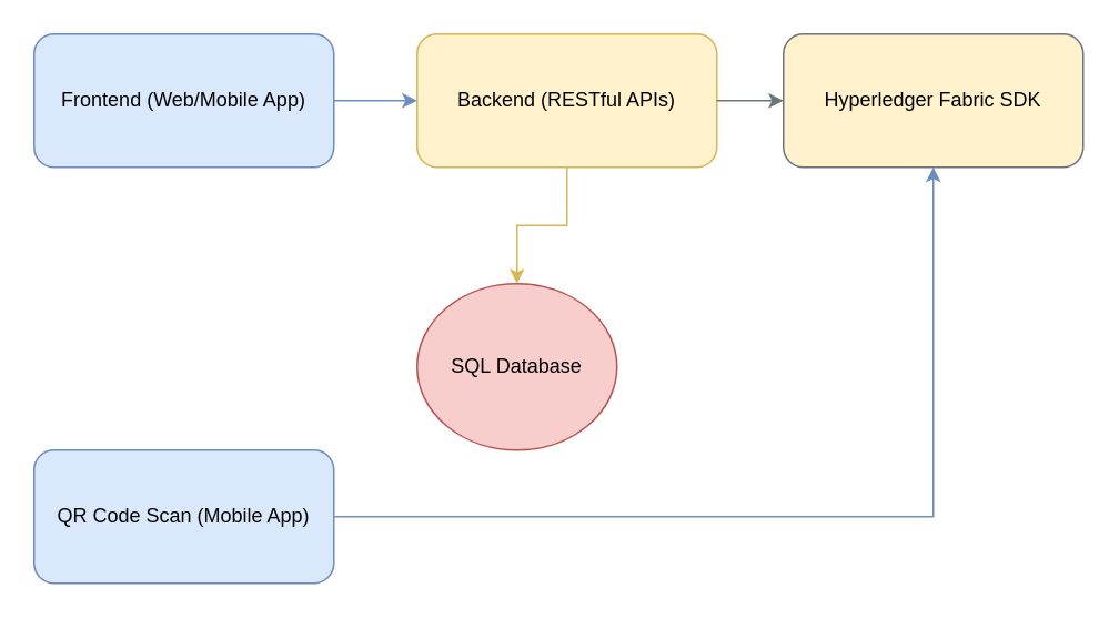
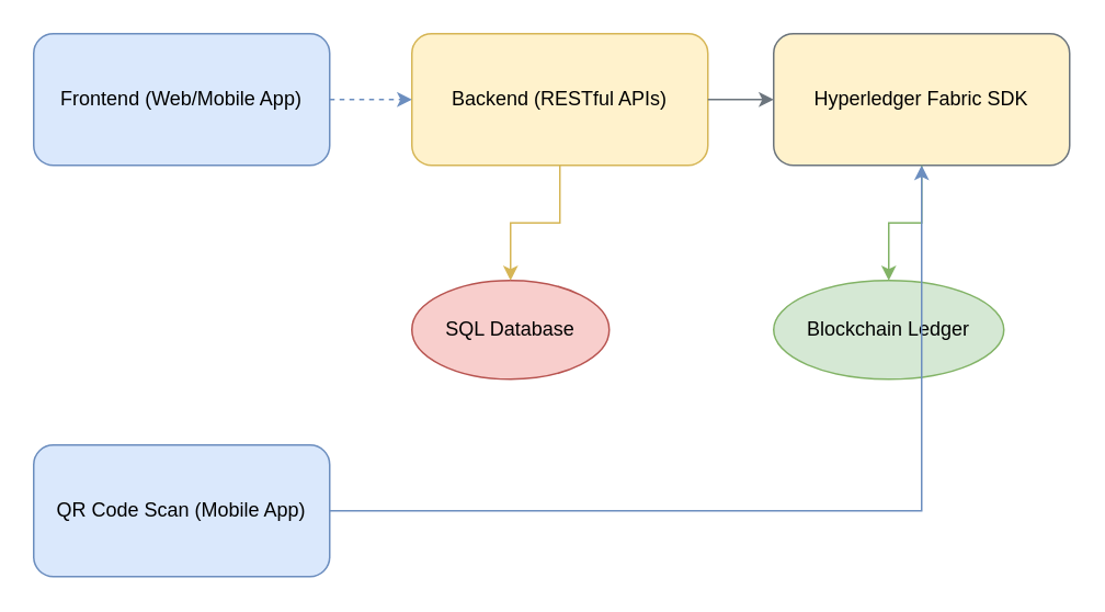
  <mxCell id="0" />
  <mxCell id="1" parent="0" />
  <mxCell id="2" value="Frontend (Web/Mobile App)" style="rounded=1;whiteSpace=wrap;html=1;fillColor=#dae8fc;strokeColor=#6c8ebf;" vertex="1" parent="1"><mxGeometry x="20" y="20" width="180" height="80" as="geometry" /></mxCell>
  <mxCell id="3" value="Backend (RESTful APIs)" style="rounded=1;whiteSpace=wrap;html=1;fillColor=#fff2cc;strokeColor=#d6b656;" vertex="1" parent="1"><mxGeometry x="250" y="20" width="180" height="80" as="geometry" /></mxCell>
- <mxCell id="4" value="SQL Database" style="ellipse;whiteSpace=wrap;html=1;fillColor=#f8cecc;strokeColor=#b85450;" vertex="1" parent="1"><mxGeometry x="250" y="170" width="120" height="100" as="geometry" /></mxCell>
+ <mxCell id="4" value="SQL Database" style="ellipse;whiteSpace=wrap;html=1;fillColor=#f8cecc;strokeColor=#b85450;" vertex="1" parent="1"><mxGeometry x="250" y="170" width="120" height="60" as="geometry" /></mxCell>
  <mxCell id="5" value="Hyperledger Fabric SDK" style="rounded=1;whiteSpace=wrap;html=1;fillColor=#fff2cc;strokeColor=#6c757d;" vertex="1" parent="1"><mxGeometry x="470" y="20" width="180" height="80" as="geometry" /></mxCell>
+ <mxCell id="6" value="Blockchain Ledger" style="ellipse;whiteSpace=wrap;html=1;fillColor=#d5e8d4;strokeColor=#82b366;" vertex="1" parent="1"><mxGeometry x="470" y="170" width="140" height="60" as="geometry" /></mxCell>
  <mxCell id="7" value="QR Code Scan (Mobile App)" style="rounded=1;whiteSpace=wrap;html=1;fillColor=#dae8fc;strokeColor=#6c8ebf;" vertex="1" parent="1"><mxGeometry x="20" y="270" width="180" height="80" as="geometry" /></mxCell>
- <mxCell id="8" style="edgeStyle=orthogonalEdgeStyle;rounded=0;orthogonalLoop=1;html=1;strokeColor=#6c8ebf;" edge="1" parent="1" source="2" target="3"><mxGeometry relative="1" as="geometry" /></mxCell>
+ <mxCell id="8" style="edgeStyle=orthogonalEdgeStyle;rounded=0;orthogonalLoop=1;html=1;strokeColor=#6c8ebf;dashed=1;" edge="1" parent="1" source="2" target="3"><mxGeometry relative="1" as="geometry" /></mxCell>
  <mxCell id="9" style="edgeStyle=orthogonalEdgeStyle;rounded=0;orthogonalLoop=1;html=1;strokeColor=#d6b656;" edge="1" parent="1" source="3" target="4"><mxGeometry relative="1" as="geometry" /></mxCell>
  <mxCell id="10" style="edgeStyle=orthogonalEdgeStyle;rounded=0;orthogonalLoop=1;html=1;strokeColor=#6c757d;" edge="1" parent="1" source="3" target="5"><mxGeometry relative="1" as="geometry" /></mxCell>
+ <mxCell id="11" style="edgeStyle=orthogonalEdgeStyle;rounded=0;orthogonalLoop=1;html=1;strokeColor=#82b366;" edge="1" parent="1" source="5" target="6"><mxGeometry relative="1" as="geometry" /></mxCell>
  <mxCell id="12" style="edgeStyle=orthogonalEdgeStyle;rounded=0;orthogonalLoop=1;html=1;strokeColor=#6c8ebf;" edge="1" parent="1" source="7" target="5"><mxGeometry relative="1" as="geometry" /></mxCell>
